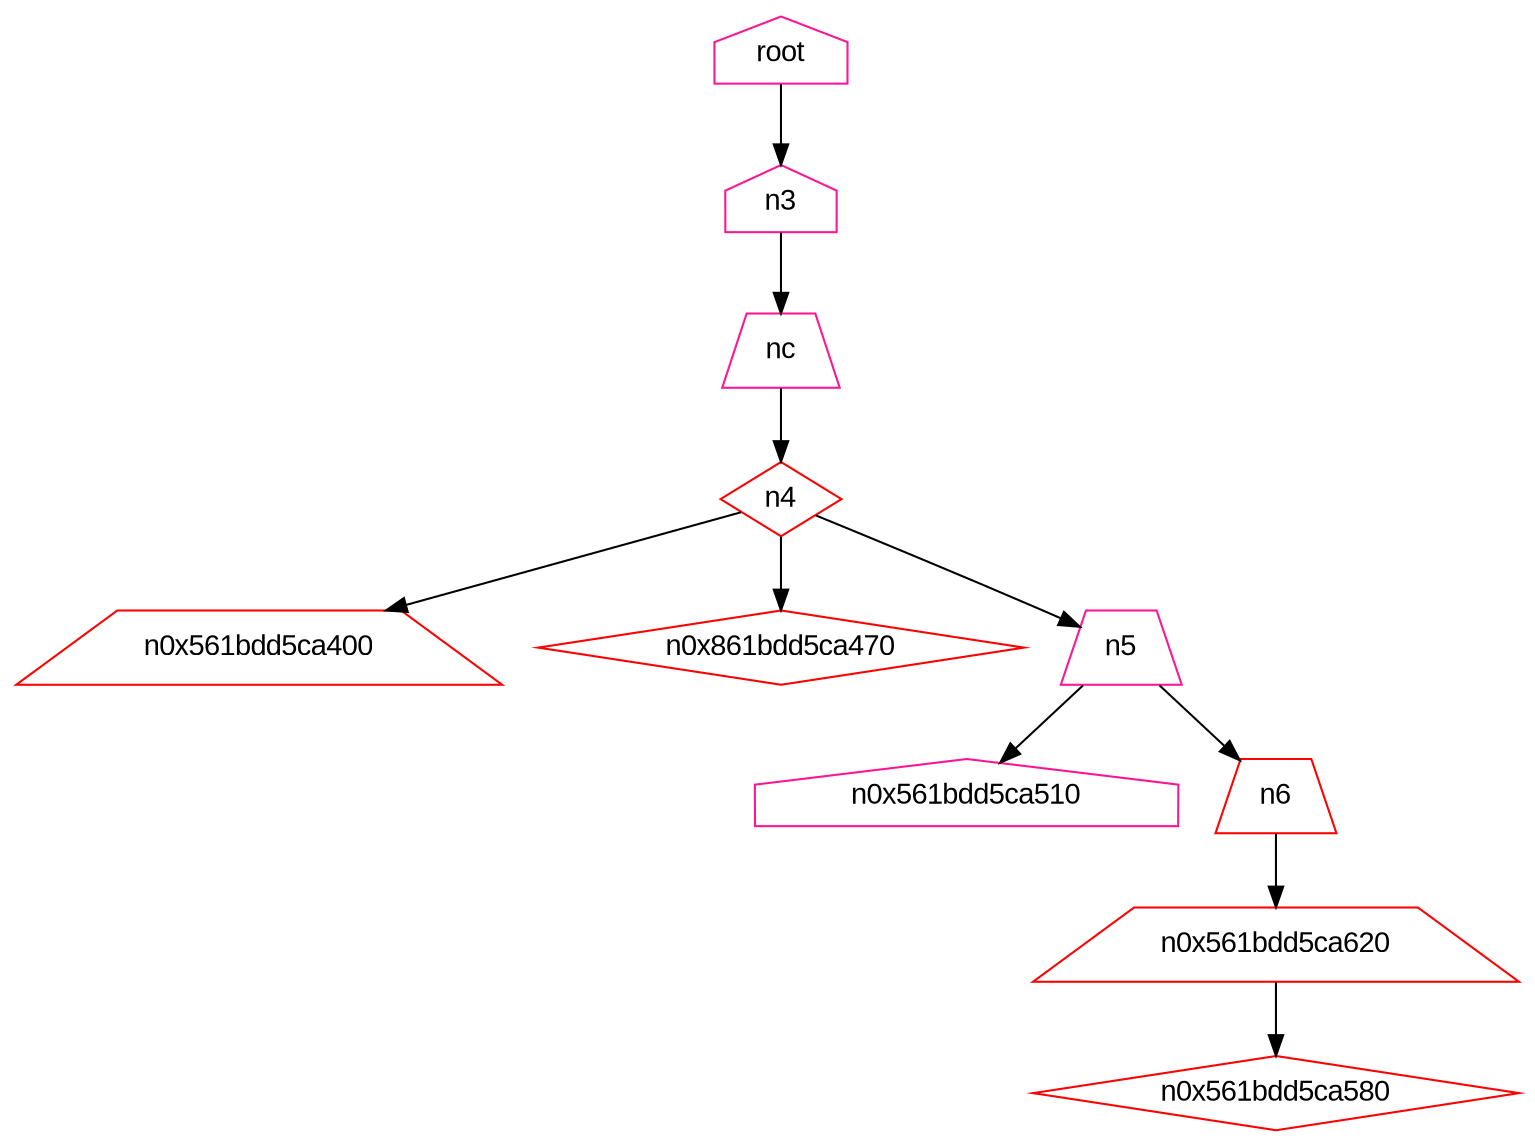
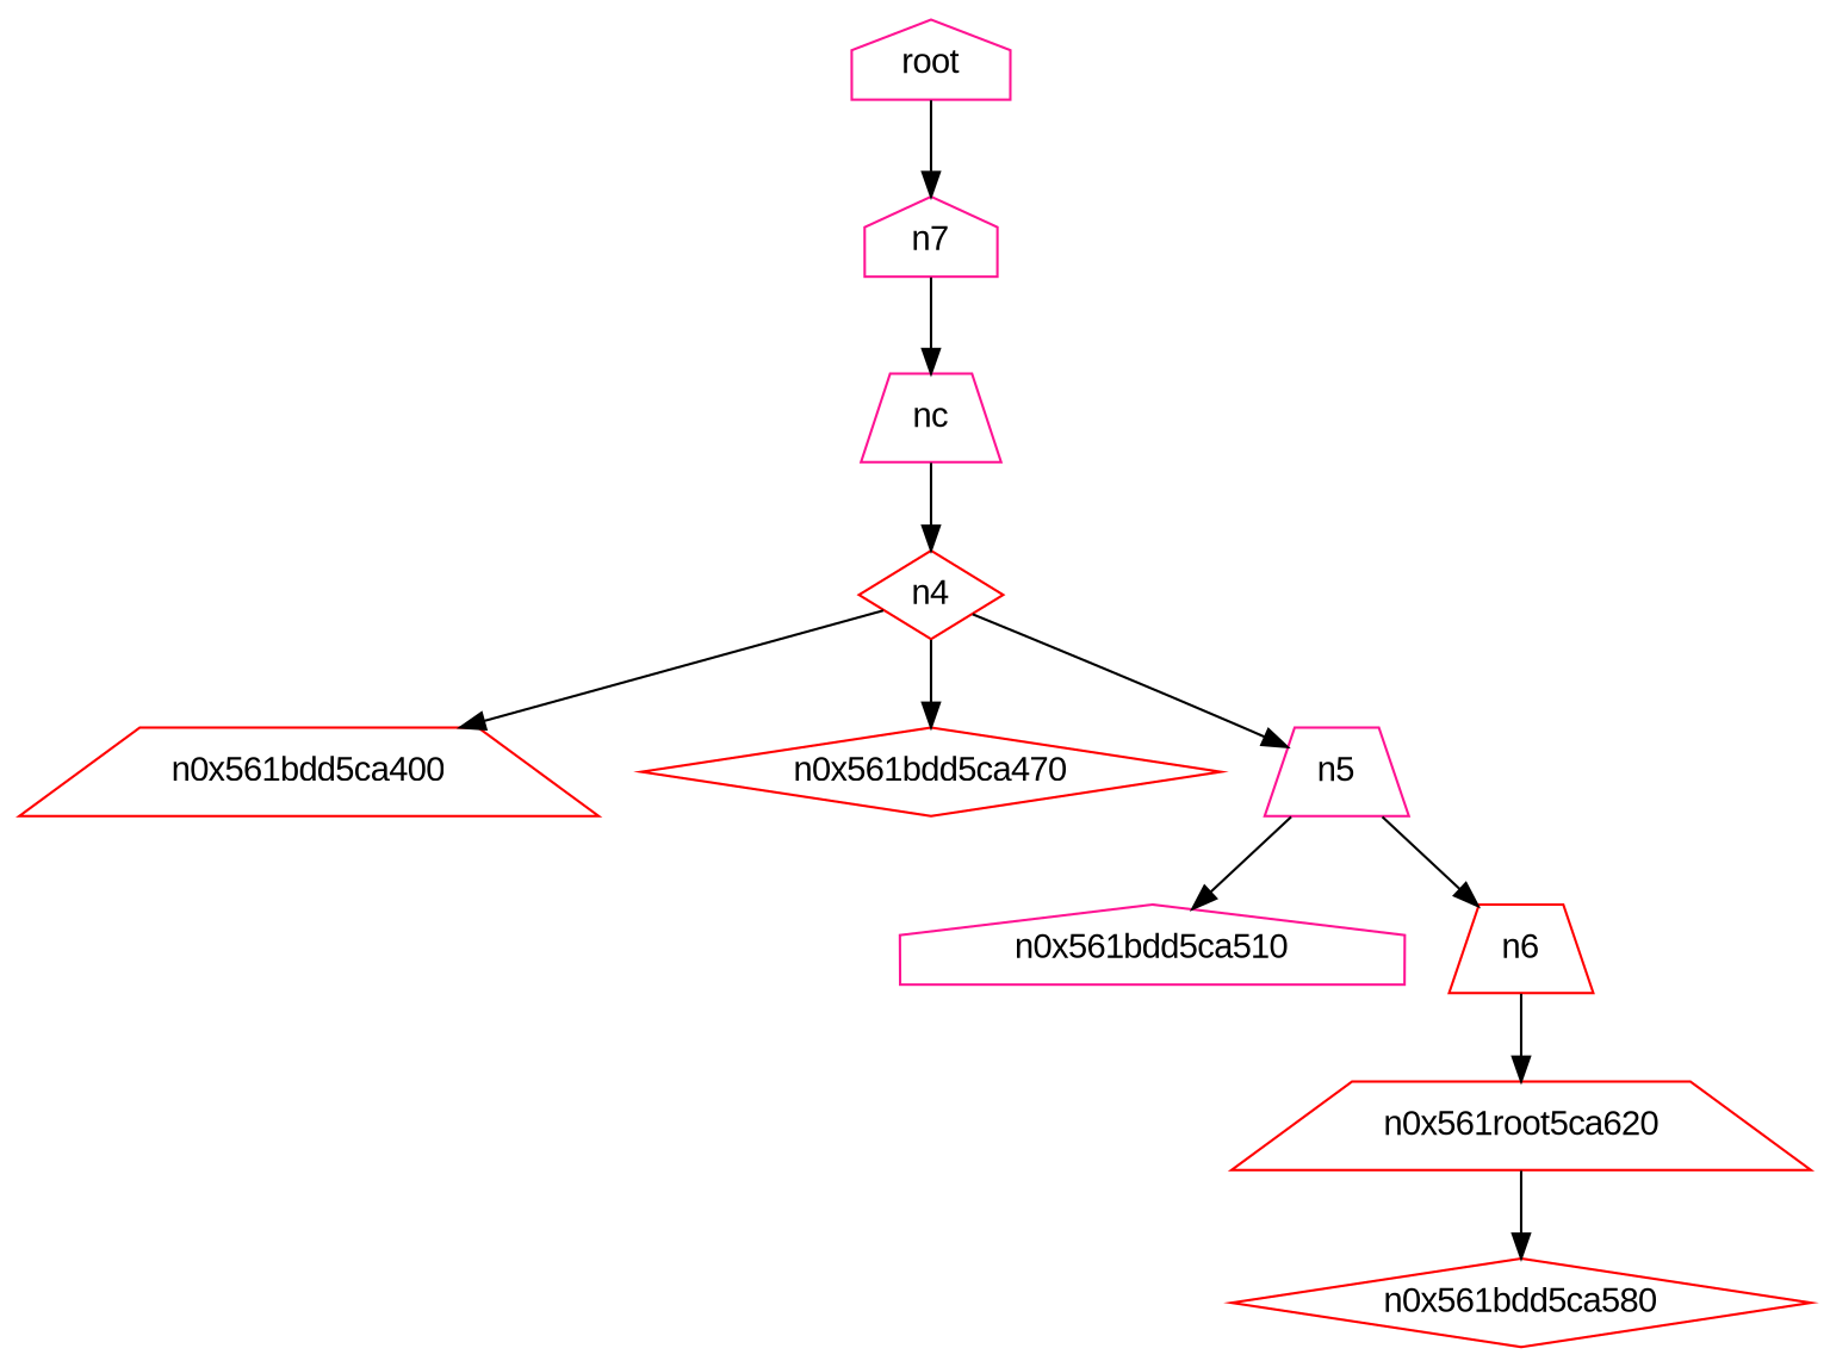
  digraph {
    fontname="Liberation Sans"
    node [color=red fontname="Liberation Sans" shape=trapezium]
    edge [fontname="Liberation Sans"]
    n2 [color=deeppink label=root shape=house]
-   n3 [color=deeppink shape=house]
+   n3 [color=deeppink shape=house label=n7]
    nc [color=deeppink]
    n4 [shape=diamond]
    n0x561bdd5ca400
-   n0x561bdd5ca470 [shape=diamond label=n0x861bdd5ca470]
+   n0x561bdd5ca470 [shape=diamond]
    n5 [color=deeppink]
    n0x561bdd5ca510 [color=deeppink shape=house]
    n6
    n0x561bdd5ca580 [shape=diamond]
-   n0x561bdd5ca620
+   n0x561bdd5ca620 [label=n0x561root5ca620]
    n2 -> n3
    n3 -> nc
    nc -> n4
    n4 -> n0x561bdd5ca400
    n4 -> n0x561bdd5ca470
    n4 -> n5
    n5 -> n0x561bdd5ca510
    n5 -> n6
    n6 -> n0x561bdd5ca620
    n0x561bdd5ca620 -> n0x561bdd5ca580
  }
